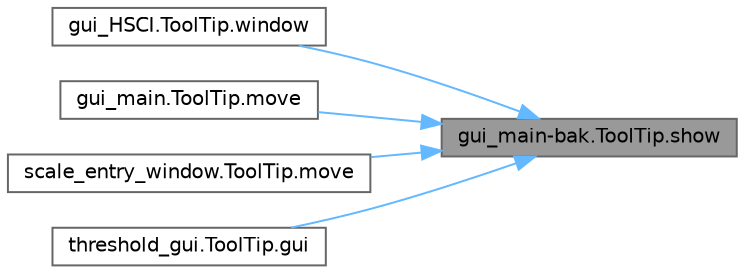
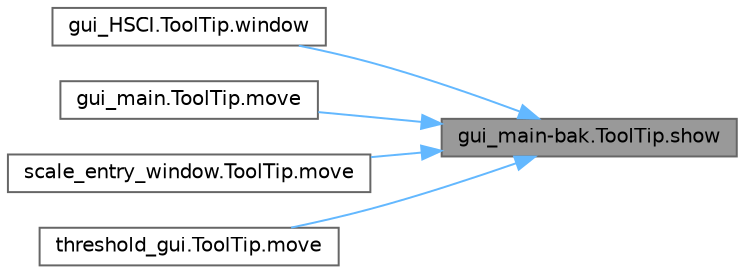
  digraph {
    rankdir=RL
    node [color=grey40 fillcolor=white fontname=Helvetica fontsize=10 shape=box style=filled]
    edge [color=steelblue1 dir=back fontname=Helvetica fontsize=10 labelfontname=Helvetica labelfontsize=10 style=solid]
    n1 [color=gray40 fillcolor=grey60 fontcolor=black height=0.2 label="gui_main-bak.ToolTip.show" width=0.4]
    n2 [height=0.2 label="gui_HSCI.ToolTip.window" width=0.4]
    n3 [height=0.2 label="gui_main.ToolTip.move" width=0.4]
    n4 [height=0.2 label="scale_entry_window.ToolTip.move" width=0.4]
-   n5 [height=0.2 label="threshold_gui.ToolTip.gui" width=0.4]
+   n5 [height=0.2 label="threshold_gui.ToolTip.move" width=0.4]
    n1 -> n2
    n1 -> n3
    n1 -> n4
    n1 -> n5
  }
